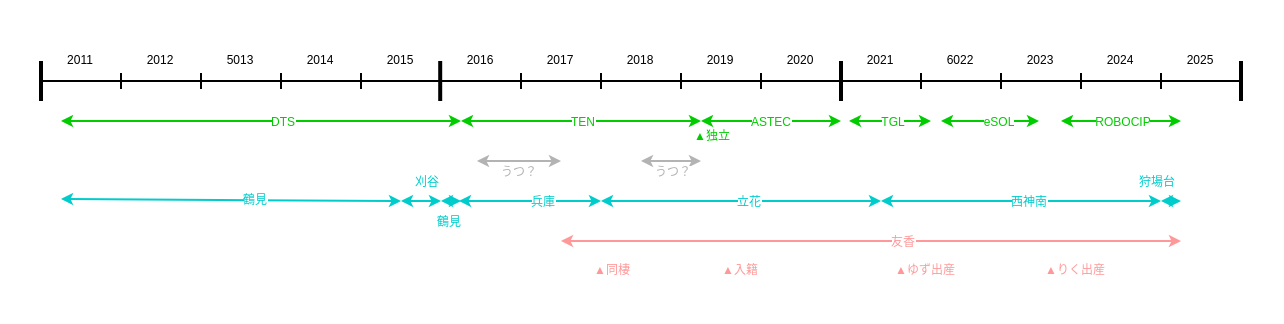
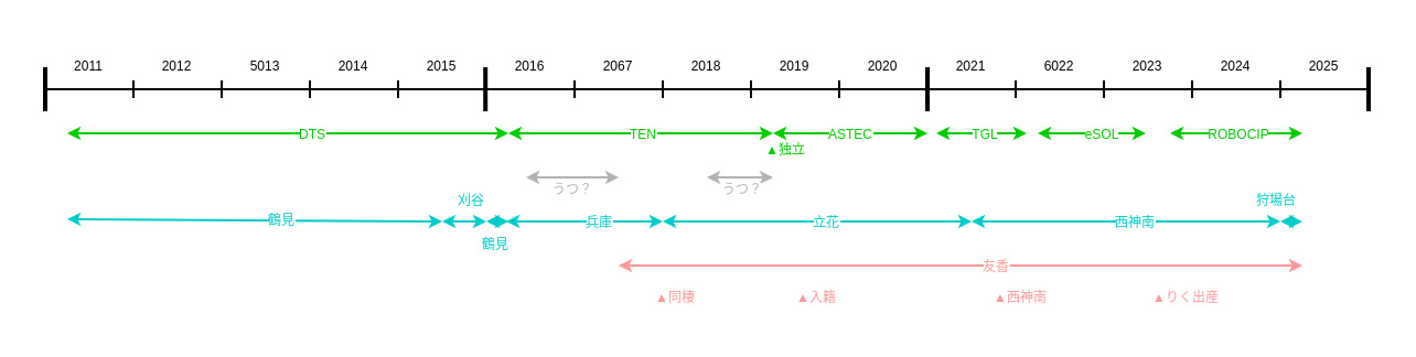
  <mxCell id="0" />
  <mxCell id="1" parent="0" />
  <mxCell id="2" value="" style="edgeStyle=none;orthogonalLoop=1;jettySize=auto;html=1;rounded=0;startArrow=baseDash;startFill=0;endArrow=baseDash;endFill=0;fontSize=6;" parent="1" edge="1"><mxGeometry width="80" relative="1" as="geometry"><mxPoint x="220" y="40" as="sourcePoint" /><mxPoint x="260" y="40" as="targetPoint" /><Array as="points" /></mxGeometry></mxCell>
  <mxCell id="3" value="2016" style="text;strokeColor=none;align=center;fillColor=none;html=1;verticalAlign=middle;whiteSpace=wrap;rounded=0;fontSize=6;" parent="1" vertex="1"><mxGeometry x="220" y="20" width="40" height="20" as="geometry" /></mxCell>
  <mxCell id="4" value="" style="edgeStyle=none;orthogonalLoop=1;jettySize=auto;html=1;rounded=0;startArrow=baseDash;startFill=0;endArrow=baseDash;endFill=0;fontSize=6;" parent="1" edge="1"><mxGeometry width="80" relative="1" as="geometry"><mxPoint x="260" y="40" as="sourcePoint" /><mxPoint x="300" y="40" as="targetPoint" /><Array as="points" /></mxGeometry></mxCell>
- <mxCell id="5" value="2017" style="text;strokeColor=none;align=center;fillColor=none;html=1;verticalAlign=middle;whiteSpace=wrap;rounded=0;fontSize=6;" parent="1" vertex="1"><mxGeometry x="260" y="20" width="40" height="20" as="geometry" /></mxCell>
+ <mxCell id="5" value="2067" style="text;strokeColor=none;align=center;fillColor=none;html=1;verticalAlign=middle;whiteSpace=wrap;rounded=0;fontSize=6;" parent="1" vertex="1"><mxGeometry x="260" y="20" width="40" height="20" as="geometry" /></mxCell>
  <mxCell id="6" value="2018" style="text;strokeColor=none;align=center;fillColor=none;html=1;verticalAlign=middle;whiteSpace=wrap;rounded=0;fontSize=6;" parent="1" vertex="1"><mxGeometry x="300" y="20" width="40" height="20" as="geometry" /></mxCell>
  <mxCell id="7" value="2019" style="text;strokeColor=none;align=center;fillColor=none;html=1;verticalAlign=middle;whiteSpace=wrap;rounded=0;fontSize=6;" parent="1" vertex="1"><mxGeometry x="340" y="20" width="40" height="20" as="geometry" /></mxCell>
  <mxCell id="8" value="2020" style="text;strokeColor=none;align=center;fillColor=none;html=1;verticalAlign=middle;whiteSpace=wrap;rounded=0;fontSize=6;" parent="1" vertex="1"><mxGeometry x="380" y="20" width="40" height="20" as="geometry" /></mxCell>
  <mxCell id="9" value="2021" style="text;strokeColor=none;align=center;fillColor=none;html=1;verticalAlign=middle;whiteSpace=wrap;rounded=0;fontSize=6;" parent="1" vertex="1"><mxGeometry x="420" y="20" width="40" height="20" as="geometry" /></mxCell>
  <mxCell id="10" value="6022" style="text;strokeColor=none;align=center;fillColor=none;html=1;verticalAlign=middle;whiteSpace=wrap;rounded=0;fontSize=6;" parent="1" vertex="1"><mxGeometry x="460" y="20" width="40" height="20" as="geometry" /></mxCell>
  <mxCell id="11" value="2023" style="text;strokeColor=none;align=center;fillColor=none;html=1;verticalAlign=middle;whiteSpace=wrap;rounded=0;fontSize=6;" parent="1" vertex="1"><mxGeometry x="500" y="20" width="40" height="20" as="geometry" /></mxCell>
  <mxCell id="12" value="2024" style="text;strokeColor=none;align=center;fillColor=none;html=1;verticalAlign=middle;whiteSpace=wrap;rounded=0;fontSize=6;" parent="1" vertex="1"><mxGeometry x="540" y="20" width="40" height="20" as="geometry" /></mxCell>
  <mxCell id="13" value="2025" style="text;strokeColor=none;align=center;fillColor=none;html=1;verticalAlign=middle;whiteSpace=wrap;rounded=0;fontSize=6;" parent="1" vertex="1"><mxGeometry x="580" y="20" width="40" height="20" as="geometry" /></mxCell>
  <mxCell id="14" value="" style="edgeStyle=none;orthogonalLoop=1;jettySize=auto;html=1;rounded=0;startArrow=baseDash;startFill=0;endArrow=baseDash;endFill=0;fontSize=6;" parent="1" edge="1"><mxGeometry width="80" relative="1" as="geometry"><mxPoint x="300" y="40" as="sourcePoint" /><mxPoint x="340" y="40" as="targetPoint" /><Array as="points" /></mxGeometry></mxCell>
  <mxCell id="15" value="" style="edgeStyle=none;orthogonalLoop=1;jettySize=auto;html=1;rounded=0;startArrow=baseDash;startFill=0;endArrow=baseDash;endFill=0;fontSize=6;" parent="1" edge="1"><mxGeometry width="80" relative="1" as="geometry"><mxPoint x="340" y="40" as="sourcePoint" /><mxPoint x="380" y="40" as="targetPoint" /><Array as="points" /></mxGeometry></mxCell>
  <mxCell id="16" value="" style="edgeStyle=none;orthogonalLoop=1;jettySize=auto;html=1;rounded=0;startArrow=baseDash;startFill=0;endArrow=baseDash;endFill=0;fontSize=6;" parent="1" edge="1"><mxGeometry width="80" relative="1" as="geometry"><mxPoint x="380" y="40" as="sourcePoint" /><mxPoint x="420" y="40" as="targetPoint" /><Array as="points" /></mxGeometry></mxCell>
  <mxCell id="17" value="" style="edgeStyle=none;orthogonalLoop=1;jettySize=auto;html=1;rounded=0;startArrow=baseDash;startFill=0;endArrow=baseDash;endFill=0;fontSize=6;" parent="1" edge="1"><mxGeometry width="80" relative="1" as="geometry"><mxPoint x="420" y="40" as="sourcePoint" /><mxPoint x="460" y="40" as="targetPoint" /><Array as="points" /></mxGeometry></mxCell>
  <mxCell id="18" value="" style="edgeStyle=none;orthogonalLoop=1;jettySize=auto;html=1;rounded=0;startArrow=baseDash;startFill=0;endArrow=baseDash;endFill=0;fontSize=6;" parent="1" edge="1"><mxGeometry width="80" relative="1" as="geometry"><mxPoint x="460" y="40" as="sourcePoint" /><mxPoint x="500" y="40" as="targetPoint" /><Array as="points" /></mxGeometry></mxCell>
  <mxCell id="19" value="" style="edgeStyle=none;orthogonalLoop=1;jettySize=auto;html=1;rounded=0;startArrow=baseDash;startFill=0;endArrow=baseDash;endFill=0;fontSize=6;" parent="1" edge="1"><mxGeometry width="80" relative="1" as="geometry"><mxPoint x="500" y="40" as="sourcePoint" /><mxPoint x="540" y="40" as="targetPoint" /><Array as="points" /></mxGeometry></mxCell>
  <mxCell id="20" value="" style="edgeStyle=none;orthogonalLoop=1;jettySize=auto;html=1;rounded=0;startArrow=baseDash;startFill=0;endArrow=baseDash;endFill=0;fontSize=6;" parent="1" edge="1"><mxGeometry width="80" relative="1" as="geometry"><mxPoint x="540" y="40" as="sourcePoint" /><mxPoint x="580" y="40" as="targetPoint" /><Array as="points" /></mxGeometry></mxCell>
  <mxCell id="21" value="" style="edgeStyle=none;orthogonalLoop=1;jettySize=auto;html=1;rounded=0;startArrow=baseDash;startFill=0;endArrow=baseDash;endFill=0;fontSize=6;" parent="1" edge="1"><mxGeometry width="80" relative="1" as="geometry"><mxPoint x="580" y="40" as="sourcePoint" /><mxPoint x="620" y="40" as="targetPoint" /><Array as="points" /></mxGeometry></mxCell>
  <mxCell id="22" value="" style="edgeStyle=none;orthogonalLoop=1;jettySize=auto;html=1;rounded=0;startArrow=classic;startFill=1;strokeColor=#00CC00;fontColor=#00CC00;fontSize=6;startSize=3;endSize=3;" parent="1" edge="1"><mxGeometry width="80" relative="1" as="geometry"><mxPoint x="230" y="60" as="sourcePoint" /><mxPoint x="350" y="60" as="targetPoint" /><Array as="points" /></mxGeometry></mxCell>
  <mxCell id="23" value="&lt;font style=&quot;color: rgb(0, 204, 0);&quot;&gt;TEN&lt;/font&gt;" style="edgeLabel;html=1;align=center;verticalAlign=middle;resizable=0;points=[];fontSize=6;" parent="22" vertex="1" connectable="0"><mxGeometry x="0.667" y="-4" relative="1" as="geometry"><mxPoint x="-40" y="-4" as="offset" /></mxGeometry></mxCell>
  <mxCell id="24" value="" style="edgeStyle=none;orthogonalLoop=1;jettySize=auto;html=1;rounded=0;startArrow=classic;startFill=1;strokeColor=#00CC00;fontColor=#00CC00;fontSize=6;startSize=3;endSize=3;" parent="1" edge="1"><mxGeometry width="80" relative="1" as="geometry"><mxPoint x="350" y="60" as="sourcePoint" /><mxPoint x="420" y="60" as="targetPoint" /><Array as="points" /></mxGeometry></mxCell>
  <mxCell id="25" value="&lt;font style=&quot;color: rgb(0, 204, 0);&quot;&gt;ASTEC&lt;/font&gt;" style="edgeLabel;html=1;align=center;verticalAlign=middle;resizable=0;points=[];fontSize=6;" parent="24" vertex="1" connectable="0"><mxGeometry x="0.667" y="-4" relative="1" as="geometry"><mxPoint x="-24" y="-4" as="offset" /></mxGeometry></mxCell>
  <mxCell id="26" value="" style="edgeStyle=none;orthogonalLoop=1;jettySize=auto;html=1;rounded=0;startArrow=classic;startFill=1;strokeColor=#00CC00;fontColor=#00CC00;fontSize=6;startSize=3;endSize=3;" parent="1" edge="1"><mxGeometry width="80" relative="1" as="geometry"><mxPoint x="424" y="60" as="sourcePoint" /><mxPoint x="465" y="60" as="targetPoint" /><Array as="points" /></mxGeometry></mxCell>
  <mxCell id="27" value="&lt;font style=&quot;color: rgb(0, 204, 0);&quot;&gt;TGL&lt;/font&gt;" style="edgeLabel;html=1;align=center;verticalAlign=middle;resizable=0;points=[];fontSize=6;" parent="26" vertex="1" connectable="0"><mxGeometry x="0.667" y="-4" relative="1" as="geometry"><mxPoint x="-13" y="-4" as="offset" /></mxGeometry></mxCell>
  <mxCell id="28" value="" style="edgeStyle=none;orthogonalLoop=1;jettySize=auto;html=1;rounded=0;startArrow=classic;startFill=1;strokeColor=#00CC00;fontColor=#00CC00;fontSize=6;startSize=3;endSize=3;" parent="1" edge="1"><mxGeometry width="80" relative="1" as="geometry"><mxPoint x="470" y="60" as="sourcePoint" /><mxPoint x="519" y="60" as="targetPoint" /><Array as="points" /></mxGeometry></mxCell>
  <mxCell id="29" value="&lt;font style=&quot;color: rgb(0, 204, 0);&quot;&gt;eSOL&lt;/font&gt;" style="edgeLabel;html=1;align=center;verticalAlign=middle;resizable=0;points=[];fontSize=6;" parent="28" vertex="1" connectable="0"><mxGeometry x="0.667" y="-4" relative="1" as="geometry"><mxPoint x="-13" y="-4" as="offset" /></mxGeometry></mxCell>
  <mxCell id="30" value="" style="edgeStyle=none;orthogonalLoop=1;jettySize=auto;html=1;rounded=0;startArrow=classic;startFill=1;strokeColor=#00CC00;fontColor=#00CC00;fontSize=6;startSize=3;endSize=3;" parent="1" edge="1"><mxGeometry width="80" relative="1" as="geometry"><mxPoint x="530" y="60" as="sourcePoint" /><mxPoint x="590" y="60" as="targetPoint" /><Array as="points" /></mxGeometry></mxCell>
  <mxCell id="31" value="&lt;font style=&quot;color: rgb(0, 204, 0);&quot;&gt;ROBOCIP&lt;/font&gt;" style="edgeLabel;html=1;align=center;verticalAlign=middle;resizable=0;points=[];fontSize=6;" parent="30" vertex="1" connectable="0"><mxGeometry x="0.667" y="-4" relative="1" as="geometry"><mxPoint x="-20" y="-4" as="offset" /></mxGeometry></mxCell>
  <mxCell id="32" value="▲独立" style="text;strokeColor=none;align=center;fillColor=none;html=1;verticalAlign=middle;whiteSpace=wrap;rounded=0;fontSize=6;fontColor=#00CC00;" parent="1" vertex="1"><mxGeometry x="341" y="63" width="30" height="10" as="geometry" /></mxCell>
  <mxCell id="33" value="" style="edgeStyle=none;orthogonalLoop=1;jettySize=auto;html=1;rounded=0;startArrow=classic;startFill=1;strokeColor=#B3B3B3;fontColor=#E6E6E6;fontSize=6;endSize=3;startSize=3;" parent="1" edge="1"><mxGeometry width="80" relative="1" as="geometry"><mxPoint x="238" y="80" as="sourcePoint" /><mxPoint x="280" y="80" as="targetPoint" /><Array as="points" /></mxGeometry></mxCell>
  <mxCell id="34" value="&lt;font style=&quot;color: rgb(179, 179, 179);&quot;&gt;うつ？&lt;/font&gt;" style="edgeLabel;html=1;align=center;verticalAlign=middle;resizable=0;points=[];fontSize=6;" parent="33" vertex="1" connectable="0"><mxGeometry x="0.667" y="-4" relative="1" as="geometry"><mxPoint x="-15" y="1" as="offset" /></mxGeometry></mxCell>
  <mxCell id="35" value="" style="edgeStyle=none;orthogonalLoop=1;jettySize=auto;html=1;rounded=0;startArrow=classic;startFill=1;strokeColor=#B3B3B3;fontColor=#E6E6E6;fontSize=6;endSize=3;startSize=3;" parent="1" edge="1"><mxGeometry width="80" relative="1" as="geometry"><mxPoint x="320" y="80" as="sourcePoint" /><mxPoint x="350" y="80" as="targetPoint" /><Array as="points" /></mxGeometry></mxCell>
  <mxCell id="36" value="&lt;font style=&quot;color: rgb(179, 179, 179);&quot;&gt;うつ？&lt;/font&gt;" style="edgeLabel;html=1;align=center;verticalAlign=middle;resizable=0;points=[];fontSize=6;" parent="35" vertex="1" connectable="0"><mxGeometry x="0.667" y="-4" relative="1" as="geometry"><mxPoint x="-10" y="1" as="offset" /></mxGeometry></mxCell>
  <mxCell id="37" value="" style="edgeStyle=none;orthogonalLoop=1;jettySize=auto;html=1;rounded=0;startArrow=classic;startFill=1;strokeColor=#00CCCC;fontColor=#00CC00;fontSize=6;startSize=3;endSize=3;" parent="1" edge="1"><mxGeometry width="80" relative="1" as="geometry"><mxPoint x="229" y="100" as="sourcePoint" /><mxPoint x="300" y="100" as="targetPoint" /><Array as="points" /></mxGeometry></mxCell>
  <mxCell id="38" value="&lt;font style=&quot;color: rgb(0, 204, 204);&quot;&gt;兵庫&lt;/font&gt;" style="edgeLabel;html=1;align=center;verticalAlign=middle;resizable=0;points=[];fontSize=6;" parent="37" vertex="1" connectable="0"><mxGeometry x="0.667" y="-4" relative="1" as="geometry"><mxPoint x="-18" y="-4" as="offset" /></mxGeometry></mxCell>
  <mxCell id="39" value="" style="edgeStyle=none;orthogonalLoop=1;jettySize=auto;html=1;rounded=0;startArrow=classic;startFill=1;strokeColor=#00CCCC;fontColor=#00CC00;fontSize=6;startSize=3;endSize=3;" parent="1" edge="1"><mxGeometry width="80" relative="1" as="geometry"><mxPoint x="300" y="100" as="sourcePoint" /><mxPoint x="440" y="100" as="targetPoint" /><Array as="points" /></mxGeometry></mxCell>
  <mxCell id="40" value="&lt;font style=&quot;color: rgb(0, 204, 204);&quot;&gt;立花&lt;/font&gt;" style="edgeLabel;html=1;align=center;verticalAlign=middle;resizable=0;points=[];fontSize=6;" parent="39" vertex="1" connectable="0"><mxGeometry x="0.667" y="-4" relative="1" as="geometry"><mxPoint x="-44" y="-4" as="offset" /></mxGeometry></mxCell>
  <mxCell id="41" value="" style="edgeStyle=none;orthogonalLoop=1;jettySize=auto;html=1;rounded=0;startArrow=classic;startFill=1;strokeColor=#00CCCC;fontColor=#00CC00;fontSize=6;startSize=3;endSize=3;" parent="1" edge="1"><mxGeometry width="80" relative="1" as="geometry"><mxPoint x="440" y="100" as="sourcePoint" /><mxPoint x="580" y="100" as="targetPoint" /><Array as="points" /></mxGeometry></mxCell>
  <mxCell id="42" value="&lt;font style=&quot;color: rgb(0, 204, 204);&quot;&gt;西神南&lt;/font&gt;" style="edgeLabel;html=1;align=center;verticalAlign=middle;resizable=0;points=[];fontSize=6;" parent="41" vertex="1" connectable="0"><mxGeometry x="0.667" y="-4" relative="1" as="geometry"><mxPoint x="-44" y="-4" as="offset" /></mxGeometry></mxCell>
  <mxCell id="43" value="" style="edgeStyle=none;orthogonalLoop=1;jettySize=auto;html=1;rounded=0;startArrow=classic;startFill=1;strokeColor=#00CCCC;fontColor=#00CC00;fontSize=6;startSize=3;endSize=3;" parent="1" edge="1"><mxGeometry width="80" relative="1" as="geometry"><mxPoint x="580" y="100" as="sourcePoint" /><mxPoint x="590" y="100" as="targetPoint" /><Array as="points" /></mxGeometry></mxCell>
  <mxCell id="44" value="&lt;font style=&quot;color: rgb(0, 204, 204);&quot;&gt;狩場台&lt;/font&gt;" style="edgeLabel;html=1;align=center;verticalAlign=middle;resizable=0;points=[];fontSize=6;" parent="43" vertex="1" connectable="0"><mxGeometry x="0.667" y="-4" relative="1" as="geometry"><mxPoint x="-11" y="-14" as="offset" /></mxGeometry></mxCell>
  <mxCell id="45" value="" style="edgeStyle=none;orthogonalLoop=1;jettySize=auto;html=1;rounded=0;startArrow=classic;startFill=1;strokeColor=#FF9999;fontColor=#FF9999;fontSize=6;startSize=3;endSize=3;" parent="1" edge="1"><mxGeometry width="80" relative="1" as="geometry"><mxPoint x="280" y="120" as="sourcePoint" /><mxPoint x="590" y="120" as="targetPoint" /><Array as="points" /></mxGeometry></mxCell>
  <mxCell id="46" value="&lt;font style=&quot;color: rgb(255, 153, 153);&quot;&gt;友香&lt;/font&gt;" style="edgeLabel;html=1;align=center;verticalAlign=middle;resizable=0;points=[];fontSize=6;" parent="45" vertex="1" connectable="0"><mxGeometry x="0.667" y="-4" relative="1" as="geometry"><mxPoint x="-88" y="-4" as="offset" /></mxGeometry></mxCell>
  <mxCell id="47" value="&lt;font style=&quot;color: rgb(255, 153, 153);&quot;&gt;▲同棲&lt;/font&gt;" style="text;strokeColor=none;align=center;fillColor=none;html=1;verticalAlign=middle;whiteSpace=wrap;rounded=0;fontSize=6;fontColor=#00CC00;" parent="1" vertex="1"><mxGeometry x="291" y="130" width="30" height="10" as="geometry" /></mxCell>
  <mxCell id="48" value="&lt;font style=&quot;color: rgb(255, 153, 153);&quot;&gt;▲入籍&lt;/font&gt;" style="text;strokeColor=none;align=center;fillColor=none;html=1;verticalAlign=middle;whiteSpace=wrap;rounded=0;fontSize=6;fontColor=#00CC00;" parent="1" vertex="1"><mxGeometry x="355" y="130" width="30" height="10" as="geometry" /></mxCell>
- <mxCell id="49" value="&lt;font style=&quot;color: rgb(255, 153, 153);&quot;&gt;▲ゆず出産&lt;/font&gt;" style="text;strokeColor=none;align=center;fillColor=none;html=1;verticalAlign=middle;whiteSpace=wrap;rounded=0;fontSize=6;fontColor=#00CC00;" parent="1" vertex="1"><mxGeometry x="443" y="130" width="39" height="10" as="geometry" /></mxCell>
+ <mxCell id="49" value="&lt;font style=&quot;color: rgb(255, 153, 153);&quot;&gt;▲西神南&lt;/font&gt;" style="text;strokeColor=none;align=center;fillColor=none;html=1;verticalAlign=middle;whiteSpace=wrap;rounded=0;fontSize=6;fontColor=#00CC00;" parent="1" vertex="1"><mxGeometry x="443" y="130" width="39" height="10" as="geometry" /></mxCell>
  <mxCell id="50" value="&lt;font style=&quot;color: rgb(255, 153, 153);&quot;&gt;▲りく出産&lt;/font&gt;" style="text;strokeColor=none;align=center;fillColor=none;html=1;verticalAlign=middle;whiteSpace=wrap;rounded=0;fontSize=6;fontColor=#00CC00;" parent="1" vertex="1"><mxGeometry x="518" y="130" width="39" height="10" as="geometry" /></mxCell>
  <mxCell id="51" value="2015" style="text;strokeColor=none;align=center;fillColor=none;html=1;verticalAlign=middle;whiteSpace=wrap;rounded=0;fontSize=6;" parent="1" vertex="1"><mxGeometry x="180" y="20" width="40" height="20" as="geometry" /></mxCell>
  <mxCell id="52" value="2014" style="text;strokeColor=none;align=center;fillColor=none;html=1;verticalAlign=middle;whiteSpace=wrap;rounded=0;fontSize=6;" parent="1" vertex="1"><mxGeometry x="140" y="20" width="40" height="20" as="geometry" /></mxCell>
  <mxCell id="53" value="5013" style="text;strokeColor=none;align=center;fillColor=none;html=1;verticalAlign=middle;whiteSpace=wrap;rounded=0;fontSize=6;" parent="1" vertex="1"><mxGeometry x="100" y="20" width="40" height="20" as="geometry" /></mxCell>
  <mxCell id="54" value="2012" style="text;strokeColor=none;align=center;fillColor=none;html=1;verticalAlign=middle;whiteSpace=wrap;rounded=0;fontSize=6;" parent="1" vertex="1"><mxGeometry x="60" y="20" width="40" height="20" as="geometry" /></mxCell>
  <mxCell id="55" value="2011" style="text;strokeColor=none;align=center;fillColor=none;html=1;verticalAlign=middle;whiteSpace=wrap;rounded=0;fontSize=6;" parent="1" vertex="1"><mxGeometry x="20" y="20" width="40" height="20" as="geometry" /></mxCell>
  <mxCell id="56" value="" style="edgeStyle=none;orthogonalLoop=1;jettySize=auto;html=1;rounded=0;startArrow=baseDash;startFill=0;endArrow=baseDash;endFill=0;fontSize=6;" parent="1" edge="1"><mxGeometry width="80" relative="1" as="geometry"><mxPoint x="180" y="40" as="sourcePoint" /><mxPoint x="220" y="40" as="targetPoint" /><Array as="points" /></mxGeometry></mxCell>
  <mxCell id="57" value="" style="edgeStyle=none;orthogonalLoop=1;jettySize=auto;html=1;rounded=0;startArrow=baseDash;startFill=0;endArrow=baseDash;endFill=0;fontSize=6;" parent="1" edge="1"><mxGeometry width="80" relative="1" as="geometry"><mxPoint x="140" y="40" as="sourcePoint" /><mxPoint x="180" y="40" as="targetPoint" /><Array as="points" /></mxGeometry></mxCell>
  <mxCell id="58" value="" style="edgeStyle=none;orthogonalLoop=1;jettySize=auto;html=1;rounded=0;startArrow=baseDash;startFill=0;endArrow=baseDash;endFill=0;fontSize=6;" parent="1" edge="1"><mxGeometry width="80" relative="1" as="geometry"><mxPoint x="100" y="40" as="sourcePoint" /><mxPoint x="140" y="40" as="targetPoint" /><Array as="points" /></mxGeometry></mxCell>
  <mxCell id="59" value="" style="edgeStyle=none;orthogonalLoop=1;jettySize=auto;html=1;rounded=0;startArrow=baseDash;startFill=0;endArrow=baseDash;endFill=0;fontSize=6;" parent="1" edge="1"><mxGeometry width="80" relative="1" as="geometry"><mxPoint x="60" y="40" as="sourcePoint" /><mxPoint x="100" y="40" as="targetPoint" /><Array as="points" /></mxGeometry></mxCell>
  <mxCell id="60" value="" style="edgeStyle=none;orthogonalLoop=1;jettySize=auto;html=1;rounded=0;startArrow=baseDash;startFill=0;endArrow=baseDash;endFill=0;fontSize=6;" parent="1" edge="1"><mxGeometry width="80" relative="1" as="geometry"><mxPoint x="20" y="40" as="sourcePoint" /><mxPoint x="60" y="40" as="targetPoint" /><Array as="points" /></mxGeometry></mxCell>
  <mxCell id="61" value="" style="edgeStyle=none;orthogonalLoop=1;jettySize=auto;html=1;rounded=0;startArrow=classic;startFill=1;strokeColor=#00CC00;fontColor=#00CC00;fontSize=6;startSize=3;endSize=3;" parent="1" edge="1"><mxGeometry width="80" relative="1" as="geometry"><mxPoint x="30" y="60" as="sourcePoint" /><mxPoint x="230" y="60" as="targetPoint" /><Array as="points" /></mxGeometry></mxCell>
  <mxCell id="62" value="&lt;font style=&quot;color: rgb(0, 204, 0);&quot;&gt;DTS&lt;/font&gt;" style="edgeLabel;html=1;align=center;verticalAlign=middle;resizable=0;points=[];fontSize=6;" parent="61" vertex="1" connectable="0"><mxGeometry x="0.667" y="-4" relative="1" as="geometry"><mxPoint x="-57" y="-4" as="offset" /></mxGeometry></mxCell>
  <mxCell id="63" value="" style="edgeStyle=none;orthogonalLoop=1;jettySize=auto;html=1;rounded=0;startArrow=classic;startFill=1;strokeColor=#00CCCC;fontColor=#00CC00;fontSize=6;startSize=3;endSize=3;" parent="1" edge="1"><mxGeometry width="80" relative="1" as="geometry"><mxPoint x="30" y="99" as="sourcePoint" /><mxPoint x="200" y="100" as="targetPoint" /><Array as="points" /></mxGeometry></mxCell>
  <mxCell id="64" value="&lt;font color=&quot;#00cccc&quot;&gt;鶴見&lt;/font&gt;" style="edgeLabel;html=1;align=center;verticalAlign=middle;resizable=0;points=[];fontSize=6;" parent="63" vertex="1" connectable="0"><mxGeometry x="0.667" y="-4" relative="1" as="geometry"><mxPoint x="-45" y="-4" as="offset" /></mxGeometry></mxCell>
  <mxCell id="65" value="" style="edgeStyle=none;orthogonalLoop=1;jettySize=auto;html=1;rounded=0;startArrow=classic;startFill=1;strokeColor=#00CCCC;fontColor=#00CC00;fontSize=6;startSize=3;endSize=3;" parent="1" edge="1"><mxGeometry width="80" relative="1" as="geometry"><mxPoint x="200" y="100" as="sourcePoint" /><mxPoint x="220" y="100" as="targetPoint" /><Array as="points" /></mxGeometry></mxCell>
  <mxCell id="66" value="&lt;font color=&quot;#00cccc&quot;&gt;刈谷&lt;/font&gt;" style="edgeLabel;html=1;align=center;verticalAlign=middle;resizable=0;points=[];fontSize=6;" parent="65" vertex="1" connectable="0"><mxGeometry x="0.667" y="-4" relative="1" as="geometry"><mxPoint x="-5" y="-14" as="offset" /></mxGeometry></mxCell>
  <mxCell id="67" value="" style="edgeStyle=none;orthogonalLoop=1;jettySize=auto;html=1;rounded=0;startArrow=classic;startFill=1;strokeColor=#00CCCC;fontColor=#00CC00;fontSize=6;startSize=3;endSize=3;" parent="1" edge="1"><mxGeometry width="80" relative="1" as="geometry"><mxPoint x="220" y="100" as="sourcePoint" /><mxPoint x="230" y="100" as="targetPoint" /><Array as="points" /></mxGeometry></mxCell>
  <mxCell id="68" value="&lt;font color=&quot;#00cccc&quot;&gt;鶴見&lt;/font&gt;" style="edgeLabel;html=1;align=center;verticalAlign=middle;resizable=0;points=[];fontSize=6;" parent="67" vertex="1" connectable="0"><mxGeometry x="0.667" y="-4" relative="1" as="geometry"><mxPoint x="-5" y="6" as="offset" /></mxGeometry></mxCell>
  <mxCell id="69" value="" style="edgeStyle=none;orthogonalLoop=1;jettySize=auto;html=1;rounded=0;startArrow=none;startFill=0;endArrow=none;endFill=0;fontSize=6;strokeWidth=2;" parent="1" edge="1"><mxGeometry width="80" relative="1" as="geometry"><mxPoint x="20" y="30" as="sourcePoint" /><mxPoint x="20" y="50" as="targetPoint" /><Array as="points" /></mxGeometry></mxCell>
  <mxCell id="70" value="" style="edgeStyle=none;orthogonalLoop=1;jettySize=auto;html=1;rounded=0;startArrow=none;startFill=0;endArrow=none;endFill=0;fontSize=6;strokeWidth=2;" parent="1" edge="1"><mxGeometry width="80" relative="1" as="geometry"><mxPoint x="219.6" y="30" as="sourcePoint" /><mxPoint x="219.6" y="50" as="targetPoint" /><Array as="points" /></mxGeometry></mxCell>
  <mxCell id="71" value="" style="edgeStyle=none;orthogonalLoop=1;jettySize=auto;html=1;rounded=0;startArrow=none;startFill=0;endArrow=none;endFill=0;fontSize=6;strokeWidth=2;" parent="1" edge="1"><mxGeometry width="80" relative="1" as="geometry"><mxPoint x="420" y="30" as="sourcePoint" /><mxPoint x="420" y="50" as="targetPoint" /><Array as="points" /></mxGeometry></mxCell>
  <mxCell id="72" value="" style="edgeStyle=none;orthogonalLoop=1;jettySize=auto;html=1;rounded=0;startArrow=none;startFill=0;endArrow=none;endFill=0;fontSize=6;strokeWidth=2;" parent="1" edge="1"><mxGeometry width="80" relative="1" as="geometry"><mxPoint x="620" y="30" as="sourcePoint" /><mxPoint x="620" y="50" as="targetPoint" /><Array as="points" /></mxGeometry></mxCell>
